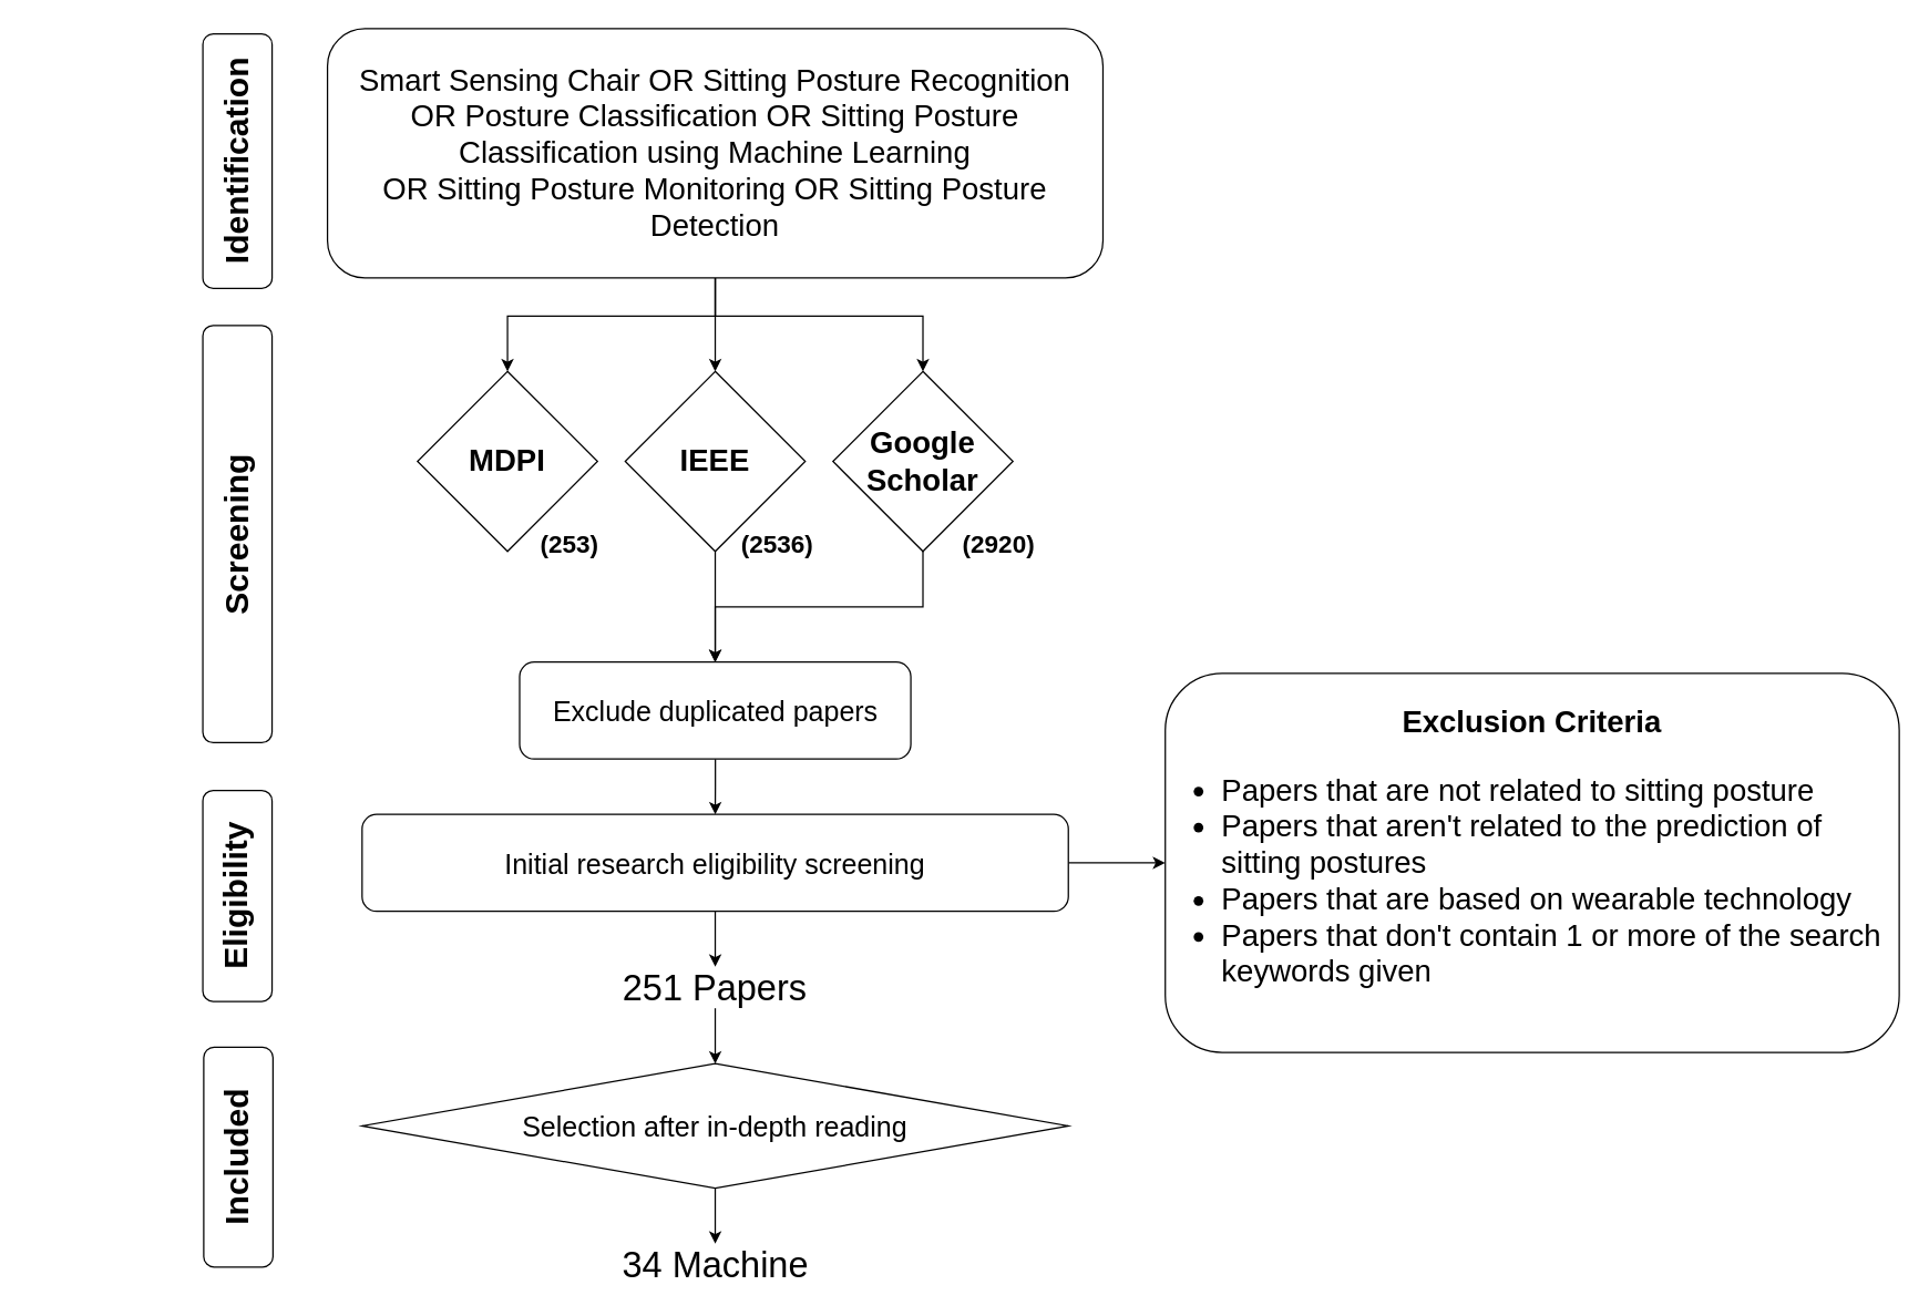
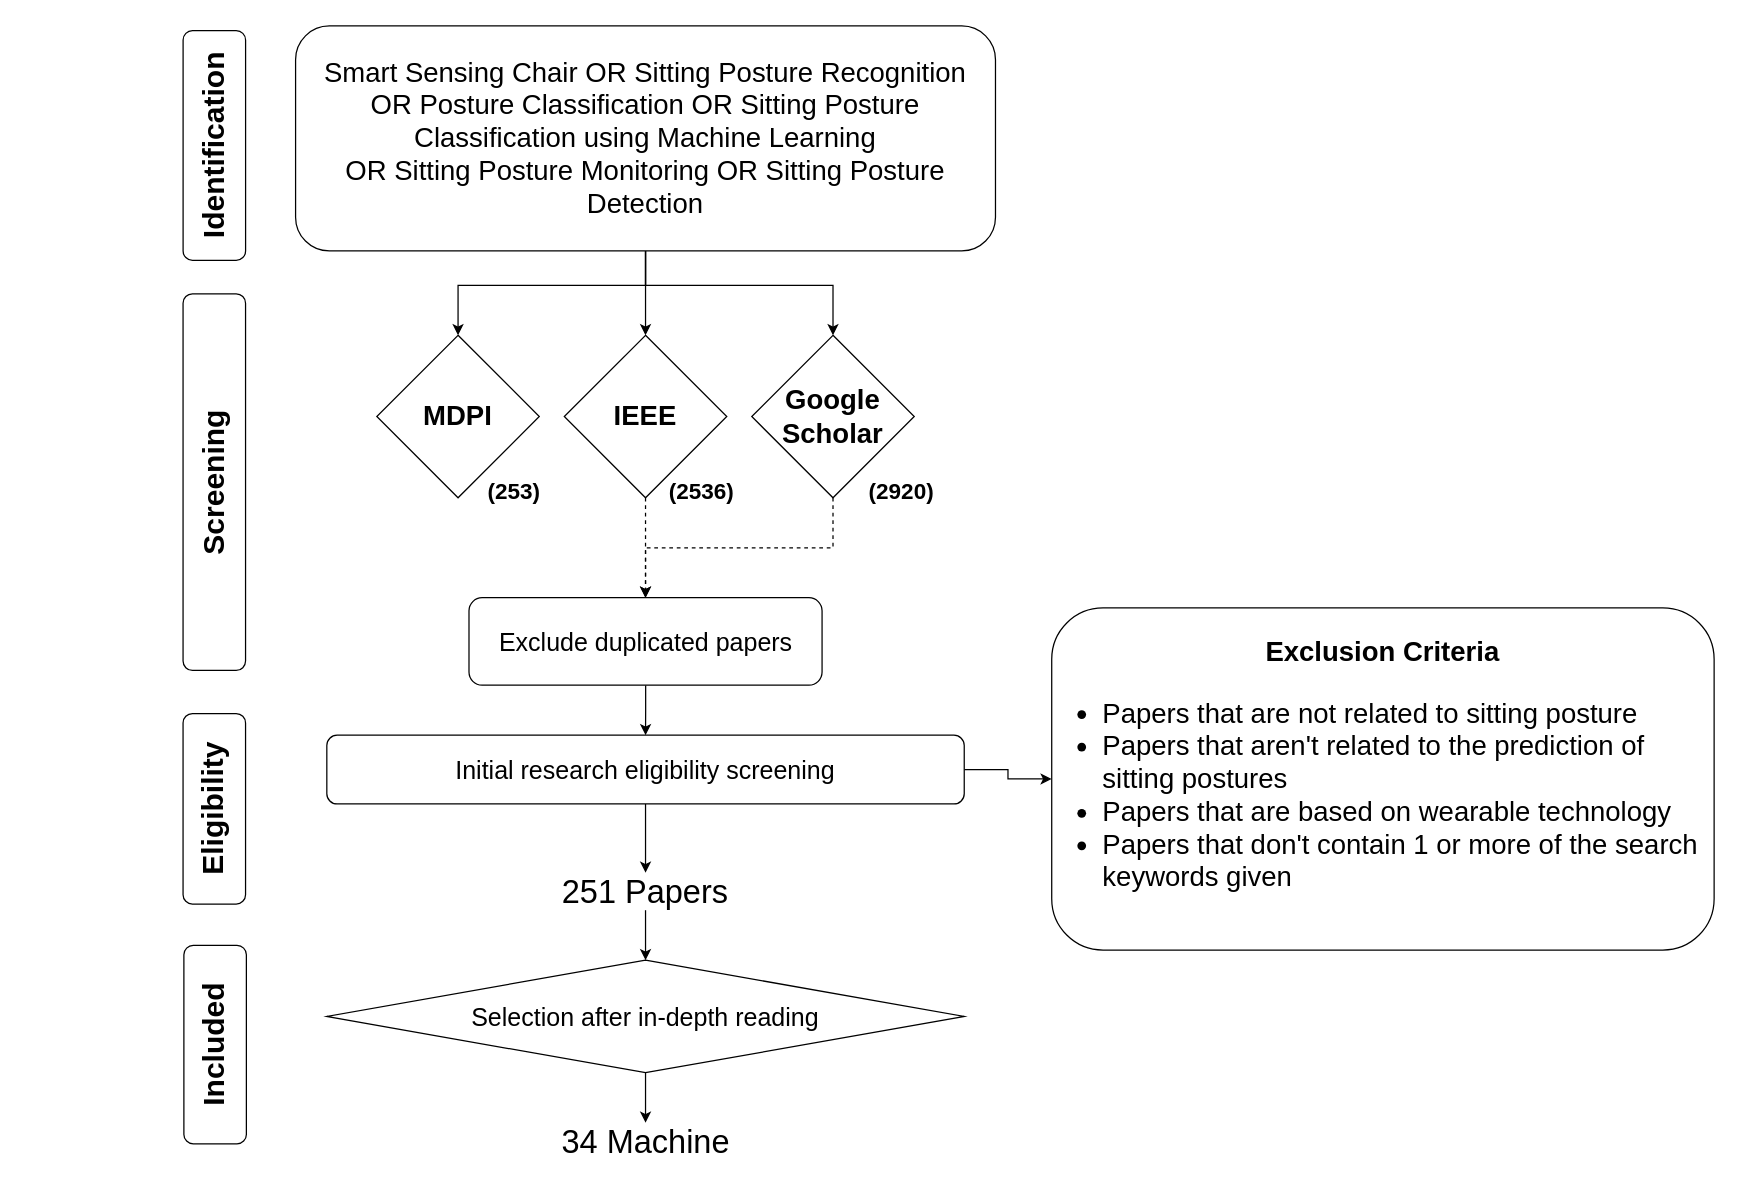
  <mxCell id="0" />
  <mxCell id="1" parent="0" />
  <mxCell id="2" value="&lt;font style=&quot;font-size: 24px;&quot;&gt;Identification&lt;/font&gt;" style="rounded=1;whiteSpace=wrap;html=1;rotation=-90;fontStyle=1" parent="1" vertex="1"><mxGeometry x="79.13" y="90.63" width="183.75" height="50" as="geometry" /></mxCell>
  <mxCell id="3" value="&lt;font style=&quot;font-size: 24px;&quot;&gt;Screening&lt;br&gt;&lt;/font&gt;" style="rounded=1;whiteSpace=wrap;html=1;rotation=-90;fontStyle=1" parent="1" vertex="1"><mxGeometry x="20.29" y="360" width="301.37" height="50" as="geometry" /></mxCell>
  <mxCell id="4" value="&lt;font style=&quot;font-size: 24px;&quot;&gt;Included&lt;br&gt;&lt;/font&gt;" style="rounded=1;whiteSpace=wrap;html=1;rotation=-90;fontStyle=1" parent="1" vertex="1"><mxGeometry x="92.25" y="810" width="158.75" height="50" as="geometry" /></mxCell>
  <mxCell id="5" style="edgeStyle=orthogonalEdgeStyle;rounded=0;orthogonalLoop=1;jettySize=auto;html=1;entryX=0.5;entryY=0;entryDx=0;entryDy=0;" parent="1" source="8" target="9" edge="1"><mxGeometry relative="1" as="geometry"><Array as="points"><mxPoint x="516" y="227.5" /><mxPoint x="366" y="227.5" /></Array></mxGeometry></mxCell>
  <mxCell id="6" style="edgeStyle=orthogonalEdgeStyle;rounded=0;orthogonalLoop=1;jettySize=auto;html=1;exitX=0.5;exitY=1;exitDx=0;exitDy=0;entryX=0.5;entryY=0;entryDx=0;entryDy=0;" parent="1" source="8" target="11" edge="1"><mxGeometry relative="1" as="geometry" /></mxCell>
  <mxCell id="7" style="edgeStyle=orthogonalEdgeStyle;rounded=0;orthogonalLoop=1;jettySize=auto;html=1;" parent="1" source="8" target="13" edge="1"><mxGeometry relative="1" as="geometry"><Array as="points"><mxPoint x="516" y="227.5" /><mxPoint x="666" y="227.5" /></Array></mxGeometry></mxCell>
  <mxCell id="8" value="&lt;div style=&quot;font-size: 22px;&quot;&gt;&lt;font style=&quot;font-size: 22px;&quot;&gt;Smart Sensing Chair&lt;span style=&quot;background-color: initial; font-size: 22px;&quot;&gt;&lt;span style=&quot;white-space: pre; font-size: 22px;&quot;&gt;&amp;nbsp;OR &lt;/span&gt;&lt;/span&gt;&lt;span style=&quot;background-color: initial; font-size: 22px;&quot;&gt;Sitting Posture Recognition&lt;/span&gt;&lt;/font&gt;&lt;/div&gt;&lt;div style=&quot;font-size: 22px;&quot;&gt;&lt;font style=&quot;font-size: 22px;&quot;&gt;OR Posture Classification OR&amp;nbsp;&lt;span style=&quot;background-color: initial; font-size: 22px;&quot;&gt;Sitting Posture Classification using Machine Learning&lt;/span&gt;&lt;/font&gt;&lt;/div&gt;&lt;div style=&quot;font-size: 22px;&quot;&gt;&lt;font style=&quot;font-size: 22px;&quot;&gt;OR Sitting Posture Monitoring OR &lt;span style=&quot;background-color: initial; font-size: 22px;&quot;&gt;Sitting Posture Detection&lt;/span&gt;&lt;/font&gt;&lt;/div&gt;" style="rounded=1;whiteSpace=wrap;html=1;fontSize=22;fontStyle=0;verticalAlign=middle;" parent="1" vertex="1"><mxGeometry x="236" y="20" width="560" height="180" as="geometry" /></mxCell>
  <mxCell id="9" value="&lt;span style=&quot;font-size: 22px;&quot;&gt;&lt;font style=&quot;font-size: 22px;&quot;&gt;MDPI&lt;/font&gt;&lt;/span&gt;" style="rhombus;whiteSpace=wrap;html=1;fontStyle=1;fontSize=22;" parent="1" vertex="1"><mxGeometry x="301" y="267.5" width="130" height="130" as="geometry" /></mxCell>
- <mxCell id="10" style="edgeStyle=orthogonalEdgeStyle;rounded=0;orthogonalLoop=1;jettySize=auto;html=1;exitX=0.5;exitY=1;exitDx=0;exitDy=0;entryX=0.5;entryY=0;entryDx=0;entryDy=0;" parent="1" source="11" target="15" edge="1"><mxGeometry relative="1" as="geometry"><mxPoint x="516" y="457.5" as="targetPoint" /></mxGeometry></mxCell>
+ <mxCell id="10" style="edgeStyle=orthogonalEdgeStyle;rounded=0;orthogonalLoop=1;jettySize=auto;html=1;exitX=0.5;exitY=1;exitDx=0;exitDy=0;entryX=0.5;entryY=0;entryDx=0;entryDy=0;dashed=1;" parent="1" source="11" target="15" edge="1"><mxGeometry relative="1" as="geometry"><mxPoint x="516" y="457.5" as="targetPoint" /></mxGeometry></mxCell>
  <mxCell id="11" value="&lt;span style=&quot;font-size: 22px;&quot;&gt;&lt;font style=&quot;font-size: 22px;&quot;&gt;IEEE&lt;/font&gt;&lt;/span&gt;" style="rhombus;whiteSpace=wrap;html=1;fontStyle=1;fontSize=22;" parent="1" vertex="1"><mxGeometry x="451" y="267.5" width="130" height="130" as="geometry" /></mxCell>
- <mxCell id="12" style="edgeStyle=orthogonalEdgeStyle;rounded=0;orthogonalLoop=1;jettySize=auto;html=1;exitX=0.5;exitY=1;exitDx=0;exitDy=0;entryX=0.5;entryY=0;entryDx=0;entryDy=0;" parent="1" source="13" target="15" edge="1"><mxGeometry relative="1" as="geometry"><mxPoint x="521" y="457.5" as="targetPoint" /><Array as="points"><mxPoint x="666" y="437.5" /><mxPoint x="516" y="437.5" /></Array></mxGeometry></mxCell>
+ <mxCell id="12" style="edgeStyle=orthogonalEdgeStyle;rounded=0;orthogonalLoop=1;jettySize=auto;html=1;exitX=0.5;exitY=1;exitDx=0;exitDy=0;entryX=0.5;entryY=0;entryDx=0;entryDy=0;dashed=1;" parent="1" source="13" target="15" edge="1"><mxGeometry relative="1" as="geometry"><mxPoint x="521" y="457.5" as="targetPoint" /><Array as="points"><mxPoint x="666" y="437.5" /><mxPoint x="516" y="437.5" /></Array></mxGeometry></mxCell>
  <mxCell id="13" value="&lt;span style=&quot;font-size: 22px;&quot;&gt;&lt;font style=&quot;font-size: 22px;&quot;&gt;Google Scholar&lt;/font&gt;&lt;/span&gt;" style="rhombus;whiteSpace=wrap;html=1;fontStyle=1;fontSize=22;" parent="1" vertex="1"><mxGeometry x="601" y="267.5" width="130" height="130" as="geometry" /></mxCell>
  <mxCell id="14" style="edgeStyle=orthogonalEdgeStyle;rounded=0;orthogonalLoop=1;jettySize=auto;html=1;entryX=0.5;entryY=0;entryDx=0;entryDy=0;" parent="1" source="15" target="20" edge="1"><mxGeometry relative="1" as="geometry" /></mxCell>
  <mxCell id="15" value="&lt;font style=&quot;font-size: 20px;&quot;&gt;Exclude duplicated papers&lt;/font&gt;" style="rounded=1;whiteSpace=wrap;html=1;fontSize=20;" parent="1" vertex="1"><mxGeometry x="374.75" y="477.5" width="282.5" height="70" as="geometry" /></mxCell>
  <mxCell id="16" style="edgeStyle=orthogonalEdgeStyle;rounded=0;orthogonalLoop=1;jettySize=auto;html=1;entryX=0.5;entryY=0;entryDx=0;entryDy=0;" parent="1" source="17" target="22" edge="1"><mxGeometry relative="1" as="geometry" /></mxCell>
  <mxCell id="17" value="&lt;font style=&quot;font-size: 20px;&quot;&gt;Selection after in-depth reading&lt;/font&gt;" style="rhombus;whiteSpace=wrap;html=1;fontSize=20;" parent="1" vertex="1"><mxGeometry x="261" y="767.5" width="510" height="90" as="geometry" /></mxCell>
  <mxCell id="18" style="edgeStyle=orthogonalEdgeStyle;rounded=0;orthogonalLoop=1;jettySize=auto;html=1;exitX=1;exitY=0.5;exitDx=0;exitDy=0;entryX=0;entryY=0.5;entryDx=0;entryDy=0;" parent="1" source="20" target="21" edge="1"><mxGeometry relative="1" as="geometry" /></mxCell>
  <mxCell id="19" style="edgeStyle=orthogonalEdgeStyle;rounded=0;orthogonalLoop=1;jettySize=auto;html=1;exitX=0.5;exitY=1;exitDx=0;exitDy=0;entryX=0.5;entryY=0;entryDx=0;entryDy=0;" parent="1" source="20" target="27" edge="1"><mxGeometry relative="1" as="geometry" /></mxCell>
- <mxCell id="20" value="&lt;font style=&quot;font-size: 20px;&quot;&gt;Initial research eligibility screening&lt;/font&gt;" style="rounded=1;whiteSpace=wrap;html=1;fontSize=20;" parent="1" vertex="1"><mxGeometry x="261" y="587.5" width="510" height="70" as="geometry" /></mxCell>
+ <mxCell id="20" value="&lt;font style=&quot;font-size: 20px;&quot;&gt;Initial research eligibility screening&lt;/font&gt;" style="rounded=1;whiteSpace=wrap;html=1;fontSize=20;" parent="1" vertex="1"><mxGeometry x="261" y="587.5" width="510" height="55" as="geometry" /></mxCell>
  <mxCell id="21" value="&lt;font style=&quot;font-size: 22px;&quot;&gt;&lt;b style=&quot;font-size: 22px;&quot;&gt;Exclusion Criteria&lt;br style=&quot;font-size: 22px;&quot;&gt;&lt;/b&gt;&lt;ul style=&quot;font-size: 22px;&quot;&gt;&lt;li style=&quot;text-align: left; font-size: 22px;&quot;&gt;&lt;font style=&quot;font-size: 22px;&quot;&gt;&lt;span style=&quot;background-color: initial; font-size: 22px;&quot;&gt;Papers that are not related to sitting posture&lt;br style=&quot;font-size: 22px;&quot;&gt;&lt;/span&gt;&lt;/font&gt;&lt;/li&gt;&lt;li style=&quot;text-align: left; font-size: 22px;&quot;&gt;&lt;span style=&quot;background-color: initial; font-size: 22px;&quot;&gt;Papers that aren't related to the prediction of sitting postures&lt;/span&gt;&lt;/li&gt;&lt;li style=&quot;text-align: left; font-size: 22px;&quot;&gt;&lt;font style=&quot;font-size: 22px;&quot;&gt;&lt;span style=&quot;background-color: initial; font-size: 22px;&quot;&gt;Papers that are based on wearable technology&lt;/span&gt;&lt;/font&gt;&lt;/li&gt;&lt;li style=&quot;text-align: left; font-size: 22px;&quot;&gt;&lt;font style=&quot;font-size: 22px;&quot;&gt;&lt;span style=&quot;background-color: initial; font-size: 22px;&quot;&gt;Papers that don't contain 1 or more of the search keywords given&lt;/span&gt;&lt;/font&gt;&amp;nbsp;&lt;/li&gt;&lt;/ul&gt;&lt;/font&gt;" style="rounded=1;whiteSpace=wrap;html=1;align=center;fontSize=22;" parent="1" vertex="1"><mxGeometry x="841" y="485.63" width="530" height="273.75" as="geometry" /></mxCell>
  <mxCell id="22" value="&lt;font style=&quot;font-size: 26px;&quot;&gt;34 Machine&lt;/font&gt;" style="text;html=1;strokeColor=none;fillColor=none;align=center;verticalAlign=middle;whiteSpace=wrap;rounded=0;" parent="1" vertex="1"><mxGeometry x="418.5" y="897.5" width="195" height="30" as="geometry" /></mxCell>
  <mxCell id="23" value="&lt;font size=&quot;1&quot; style=&quot;&quot;&gt;&lt;b style=&quot;font-size: 18px;&quot;&gt;(253)&lt;/b&gt;&lt;/font&gt;" style="text;html=1;strokeColor=none;fillColor=none;align=center;verticalAlign=middle;whiteSpace=wrap;rounded=0;" parent="1" vertex="1"><mxGeometry x="381" y="377.5" width="60" height="30" as="geometry" /></mxCell>
  <mxCell id="24" value="&lt;font size=&quot;1&quot; style=&quot;&quot;&gt;&lt;b style=&quot;font-size: 18px;&quot;&gt;(2536)&lt;/b&gt;&lt;/font&gt;" style="text;html=1;strokeColor=none;fillColor=none;align=center;verticalAlign=middle;whiteSpace=wrap;rounded=0;" parent="1" vertex="1"><mxGeometry x="531" y="377.5" width="60" height="30" as="geometry" /></mxCell>
  <mxCell id="25" value="&lt;font size=&quot;1&quot; style=&quot;&quot;&gt;&lt;b style=&quot;font-size: 18px;&quot;&gt;(2920)&lt;/b&gt;&lt;/font&gt;" style="text;html=1;strokeColor=none;fillColor=none;align=center;verticalAlign=middle;whiteSpace=wrap;rounded=0;" parent="1" vertex="1"><mxGeometry x="691" y="377.5" width="60" height="30" as="geometry" /></mxCell>
  <mxCell id="26" style="edgeStyle=orthogonalEdgeStyle;rounded=0;orthogonalLoop=1;jettySize=auto;html=1;exitX=0.5;exitY=1;exitDx=0;exitDy=0;entryX=0.5;entryY=0;entryDx=0;entryDy=0;" parent="1" source="27" target="17" edge="1"><mxGeometry relative="1" as="geometry" /></mxCell>
  <mxCell id="27" value="&lt;font style=&quot;font-size: 26px;&quot;&gt;251 Papers&lt;/font&gt;" style="text;html=1;strokeColor=none;fillColor=none;align=center;verticalAlign=middle;whiteSpace=wrap;rounded=0;" parent="1" vertex="1"><mxGeometry x="441" y="697.5" width="150" height="30" as="geometry" /></mxCell>
  <mxCell id="28" value="&lt;font style=&quot;font-size: 24px;&quot;&gt;Eligibility&lt;br&gt;&lt;/font&gt;" style="rounded=1;whiteSpace=wrap;html=1;rotation=-90;fontStyle=1" parent="1" vertex="1"><mxGeometry x="94.78" y="621.35" width="152.39" height="50" as="geometry" /></mxCell>
